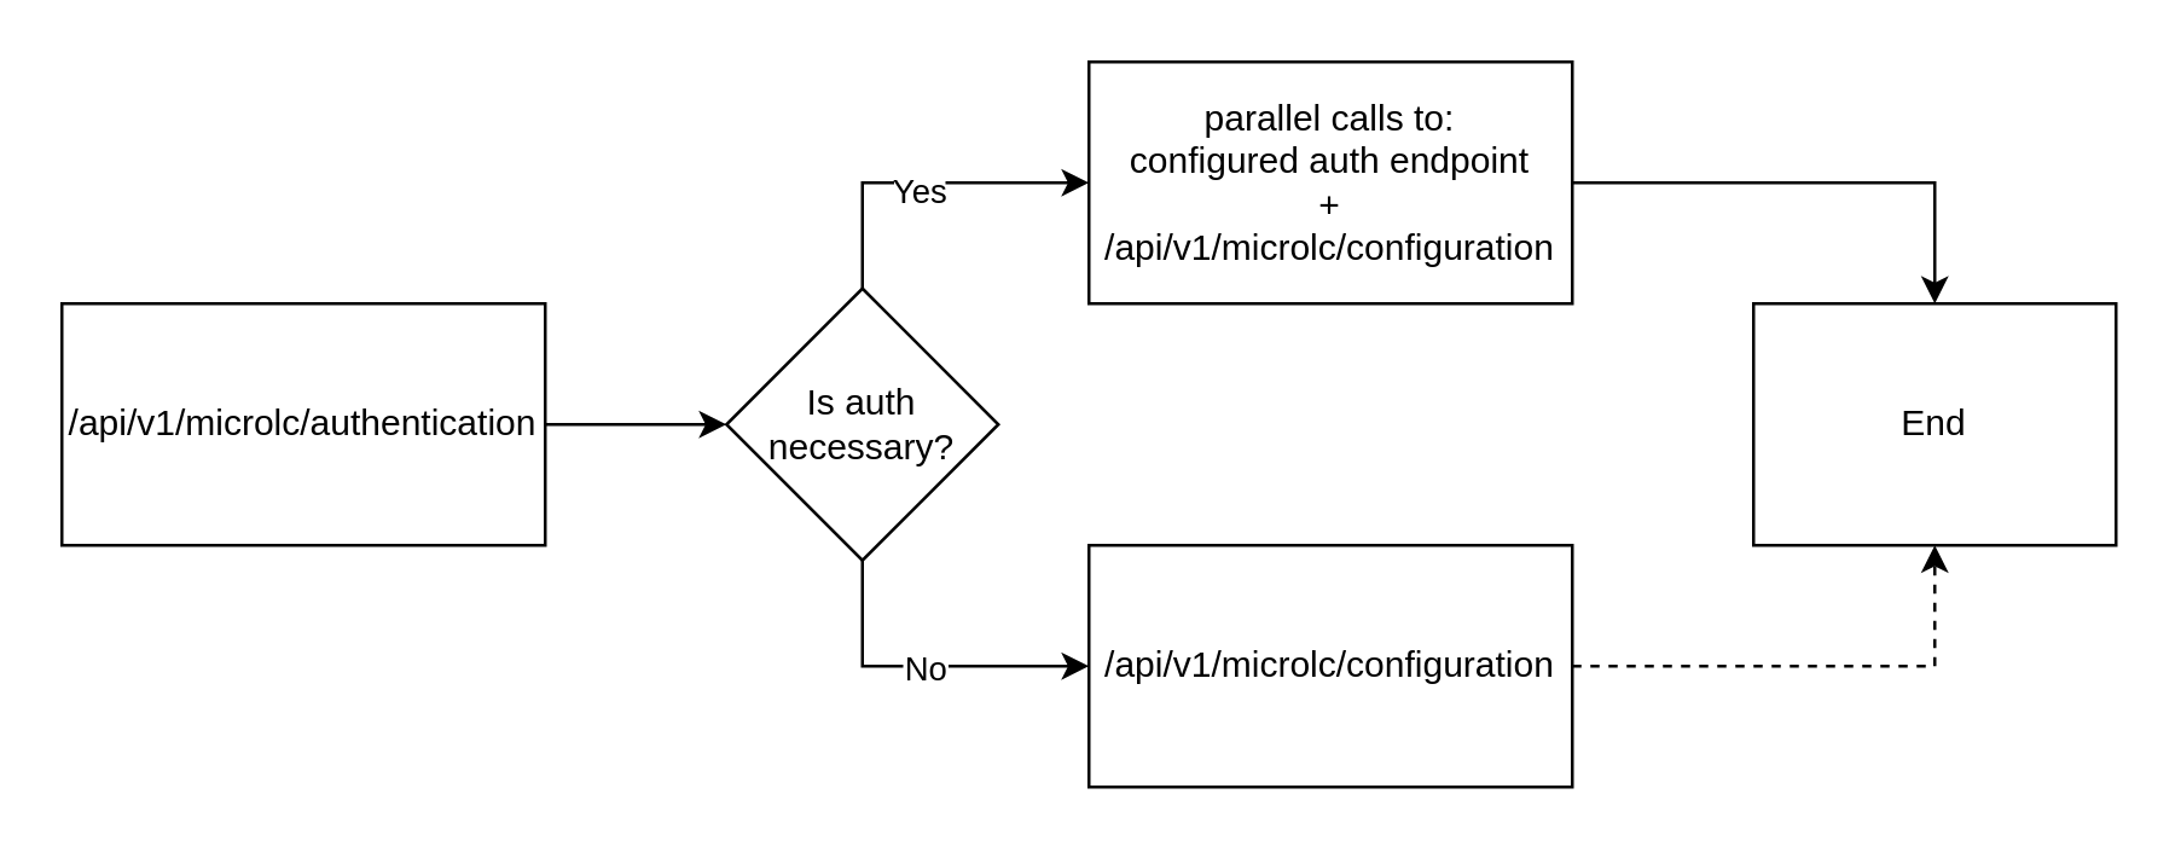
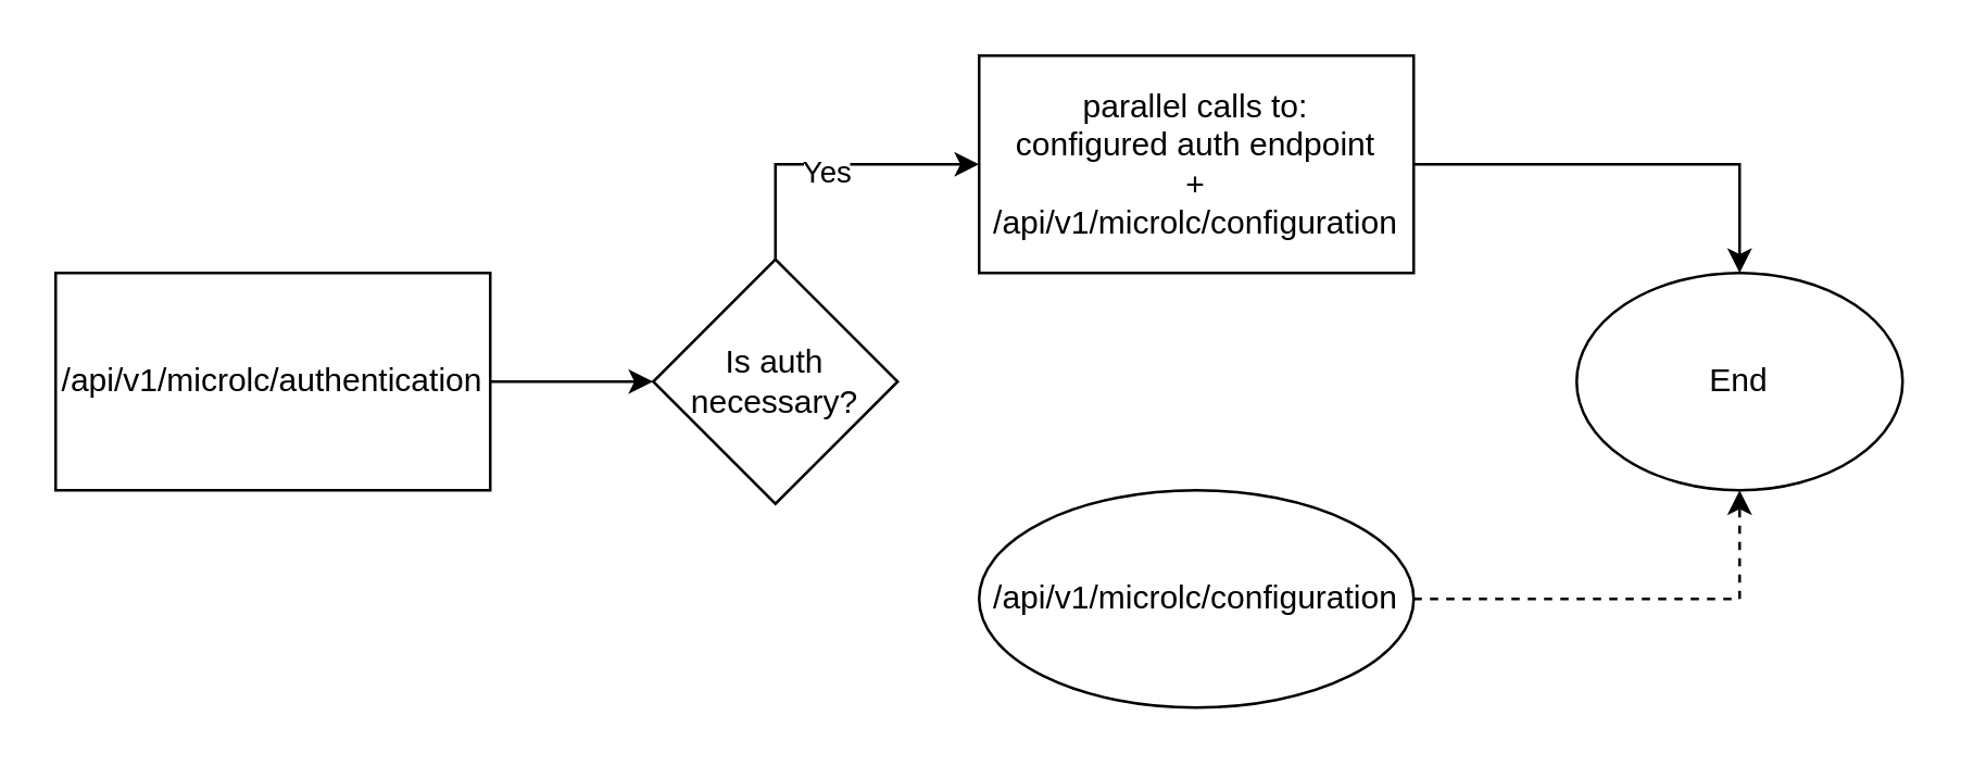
  <mxCell id="0" />
  <mxCell id="1" parent="0" />
  <mxCell id="2" value="/api/v1/microlc/authentication" style="rounded=0;whiteSpace=wrap;html=1;" parent="1" vertex="1"><mxGeometry x="20" y="100" width="160" height="80" as="geometry" /></mxCell>
  <mxCell id="3" value="" style="endArrow=classic;html=1;exitX=1;exitY=0.5;exitDx=0;exitDy=0;" parent="1" source="2" edge="1"><mxGeometry width="50" height="50" relative="1" as="geometry"><mxPoint x="220" y="160" as="sourcePoint" /><mxPoint x="240" y="140" as="targetPoint" /></mxGeometry></mxCell>
- <mxCell id="4" style="edgeStyle=orthogonalEdgeStyle;rounded=0;orthogonalLoop=1;jettySize=auto;html=1;exitX=0.5;exitY=1;exitDx=0;exitDy=0;" parent="1" source="8" target="10" edge="1"><mxGeometry relative="1" as="geometry" /></mxCell>
- <mxCell id="5" value="No" style="edgeLabel;html=1;align=center;verticalAlign=middle;resizable=0;points=[];" parent="4" vertex="1" connectable="0"><mxGeometry relative="1" as="geometry"><mxPoint as="offset" /></mxGeometry></mxCell>
  <mxCell id="6" style="edgeStyle=orthogonalEdgeStyle;rounded=0;orthogonalLoop=1;jettySize=auto;html=1;exitX=0.5;exitY=0;exitDx=0;exitDy=0;entryX=0;entryY=0.5;entryDx=0;entryDy=0;" parent="1" source="8" target="12" edge="1"><mxGeometry relative="1" as="geometry" /></mxCell>
  <mxCell id="7" value="Yes" style="edgeLabel;html=1;align=center;verticalAlign=middle;resizable=0;points=[];" parent="6" vertex="1" connectable="0"><mxGeometry x="-0.036" y="-2" relative="1" as="geometry"><mxPoint as="offset" /></mxGeometry></mxCell>
  <mxCell id="8" value="Is auth&lt;br&gt;necessary?" style="rhombus;whiteSpace=wrap;html=1;" parent="1" vertex="1"><mxGeometry x="240" y="95" width="90" height="90" as="geometry" /></mxCell>
  <mxCell id="9" style="edgeStyle=orthogonalEdgeStyle;rounded=0;orthogonalLoop=1;jettySize=auto;html=1;exitX=1;exitY=0.5;exitDx=0;exitDy=0;entryX=0.5;entryY=1;entryDx=0;entryDy=0;dashed=1;" parent="1" source="10" target="13" edge="1"><mxGeometry relative="1" as="geometry" /></mxCell>
- <mxCell id="10" value="/api/v1/microlc/configuration" style="rounded=0;whiteSpace=wrap;html=1;" parent="1" vertex="1"><mxGeometry x="360" y="180" width="160" height="80" as="geometry" /></mxCell>
+ <mxCell id="10" value="/api/v1/microlc/configuration" style="ellipse;whiteSpace=wrap;html=1;" parent="1" vertex="1"><mxGeometry x="360" y="180" width="160" height="80" as="geometry" /></mxCell>
  <mxCell id="11" style="edgeStyle=orthogonalEdgeStyle;rounded=0;orthogonalLoop=1;jettySize=auto;html=1;exitX=1;exitY=0.5;exitDx=0;exitDy=0;entryX=0.5;entryY=0;entryDx=0;entryDy=0;" parent="1" source="12" target="13" edge="1"><mxGeometry relative="1" as="geometry" /></mxCell>
  <mxCell id="12" value="parallel calls to:&lt;br&gt;configured auth endpoint&lt;br&gt;+&lt;br&gt;/api/v1/microlc/configuration" style="rounded=0;whiteSpace=wrap;html=1;" parent="1" vertex="1"><mxGeometry x="360" y="20" width="160" height="80" as="geometry" /></mxCell>
- <mxCell id="13" value="End" style="whiteSpace=wrap;html=1;rounded=0;" parent="1" vertex="1"><mxGeometry x="580" y="100" width="120" height="80" as="geometry" /></mxCell>
+ <mxCell id="13" value="End" style="ellipse;whiteSpace=wrap;html=1;" parent="1" vertex="1"><mxGeometry x="580" y="100" width="120" height="80" as="geometry" /></mxCell>
